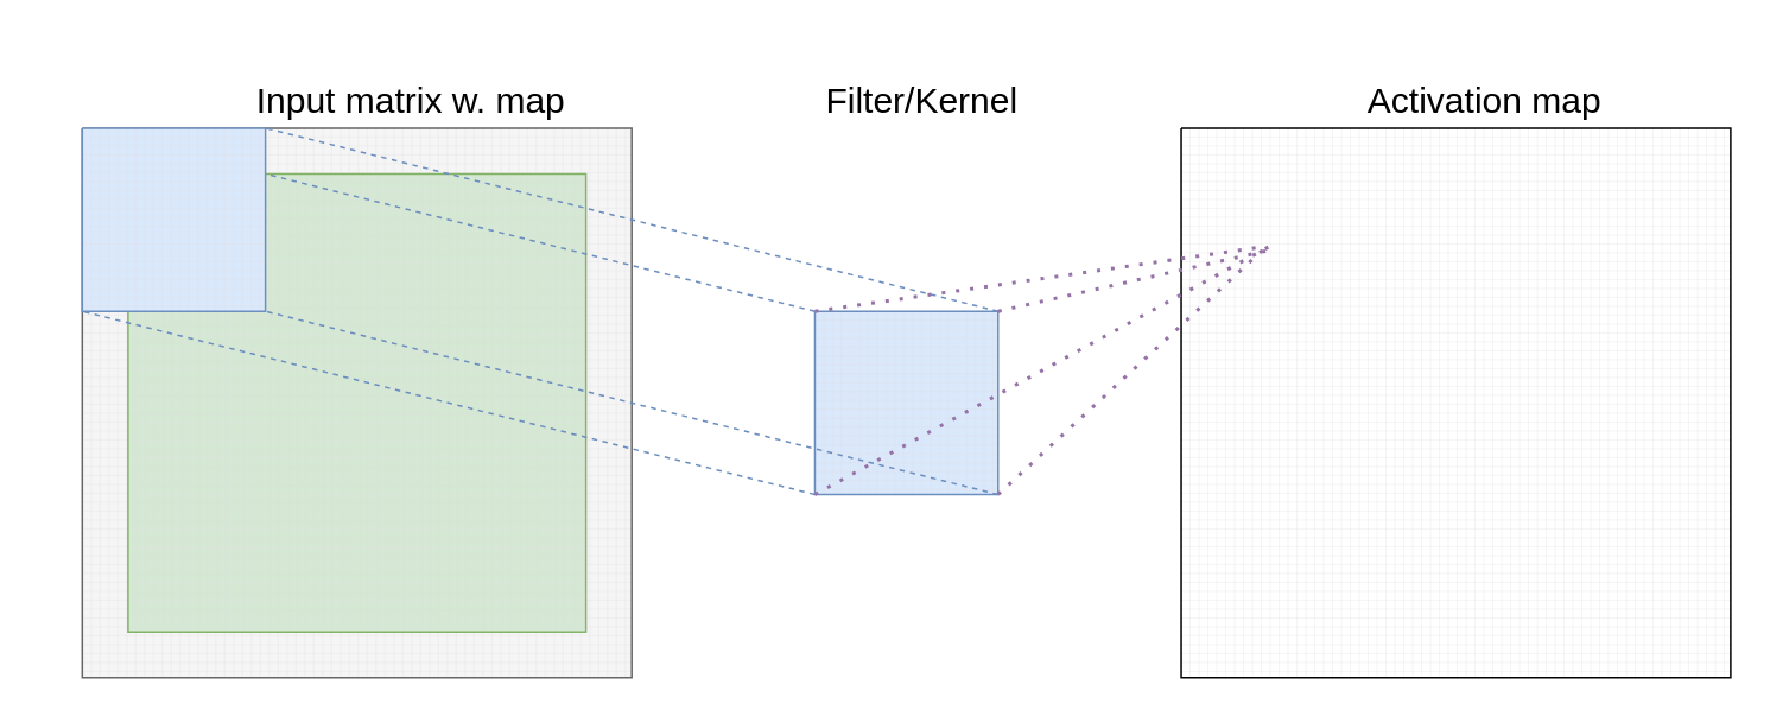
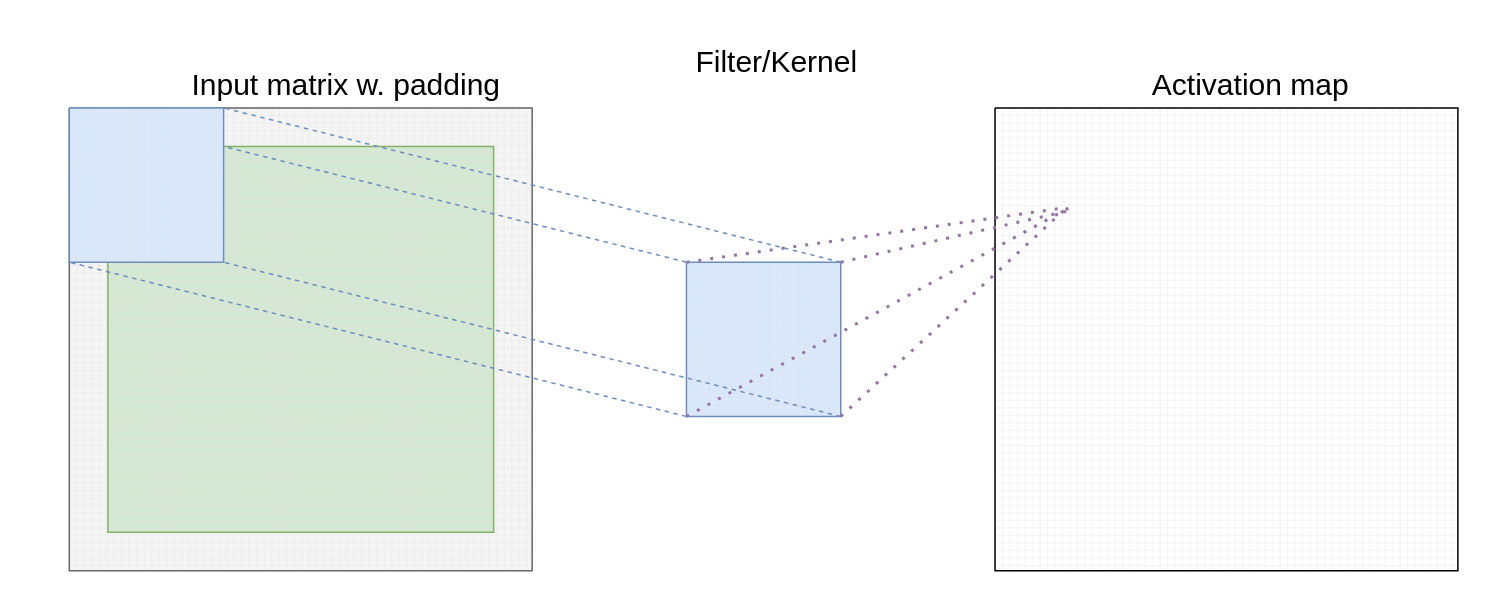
  <mxCell id="0" />
  <mxCell id="1" parent="0" />
  <mxCell id="2" value="" style="group" parent="1" vertex="1" connectable="0"><mxGeometry x="20" y="20" width="951.43" height="360" as="geometry" /></mxCell>
  <mxCell id="3" value="" style="verticalLabelPosition=bottom;verticalAlign=top;html=1;shape=mxgraph.basic.patternFillRect;fillStyle=grid;step=5;fillStrokeWidth=0.2;fillStrokeColor=#dddddd;direction=east;shadow=0;" parent="2" vertex="1"><mxGeometry x="51.429" y="77.143" width="257.143" height="257.143" as="geometry" /></mxCell>
  <mxCell id="4" value="" style="verticalLabelPosition=bottom;verticalAlign=top;html=1;shape=mxgraph.basic.patternFillRect;fillStyle=grid;step=5;fillStrokeWidth=0.2;fillStrokeColor=#dddddd;direction=east;fillColor=#f5f5f5;strokeColor=#666666;fontColor=#333333;shadow=0;" parent="2" vertex="1"><mxGeometry x="25.714" y="51.429" width="308.572" height="308.571" as="geometry" /></mxCell>
  <mxCell id="5" value="" style="verticalLabelPosition=bottom;verticalAlign=top;html=1;shape=mxgraph.basic.patternFillRect;fillStyle=grid;step=5;fillStrokeWidth=0.2;fillStrokeColor=#dddddd;direction=east;shadow=0;" parent="2" vertex="1"><mxGeometry x="642.858" y="51.429" width="308.572" height="308.571" as="geometry" /></mxCell>
- <mxCell id="6" value="&lt;font style=&quot;font-size: 20px&quot;&gt;Input matrix w. map&lt;/font&gt;" style="text;html=1;align=center;verticalAlign=middle;resizable=0;points=[];autosize=1;shadow=0;" parent="2" vertex="1"><mxGeometry x="100.465" y="25.116" width="220" height="20" as="geometry" /></mxCell>
- <mxCell id="7" value="&lt;font style=&quot;font-size: 20px&quot;&gt;Filter/Kernel&lt;/font&gt;" style="text;html=1;align=center;verticalAlign=middle;resizable=0;points=[];autosize=1;shadow=0;" parent="2" vertex="1"><mxGeometry x="437.145" y="25.116" width="120" height="20" as="geometry" /></mxCell>
+ <mxCell id="6" value="&lt;font style=&quot;font-size: 20px&quot;&gt;Input matrix w. padding&lt;/font&gt;" style="text;html=1;align=center;verticalAlign=middle;resizable=0;points=[];autosize=1;shadow=0;" parent="2" vertex="1"><mxGeometry x="100.465" y="25.116" width="220" height="20" as="geometry" /></mxCell>
+ <mxCell id="7" value="&lt;font style=&quot;font-size: 20px&quot;&gt;Filter/Kernel&lt;/font&gt;" style="text;html=1;align=center;verticalAlign=middle;resizable=0;points=[];autosize=1;shadow=0;" parent="2" vertex="1"><mxGeometry x="437.145" y="10.116" width="120" height="20" as="geometry" /></mxCell>
  <mxCell id="8" value="&lt;font style=&quot;font-size: 20px&quot;&gt;&lt;font style=&quot;font-size: 20px&quot;&gt;Activation&lt;/font&gt; map&lt;/font&gt;" style="text;html=1;align=center;verticalAlign=middle;resizable=0;points=[];autosize=1;shadow=0;" parent="2" vertex="1"><mxGeometry x="738.488" y="25.116" width="150" height="20" as="geometry" /></mxCell>
  <mxCell id="9" value="" style="verticalLabelPosition=bottom;verticalAlign=top;html=1;shape=mxgraph.basic.patternFillRect;fillStyle=grid;step=5;fillStrokeWidth=0.2;fillStrokeColor=#dddddd;direction=east;fillColor=#d5e8d4;strokeColor=#82b366;shadow=0;" parent="2" vertex="1"><mxGeometry x="51.429" y="77.143" width="257.143" height="257.143" as="geometry" /></mxCell>
  <mxCell id="10" value="" style="verticalLabelPosition=bottom;verticalAlign=top;html=1;shape=mxgraph.basic.patternFillRect;fillStyle=grid;step=5;fillStrokeWidth=0.2;fillStrokeColor=#dddddd;direction=east;fillColor=#dae8fc;strokeColor=#6c8ebf;shadow=0;" parent="2" vertex="1"><mxGeometry x="437.144" y="154.286" width="102.857" height="102.857" as="geometry" /></mxCell>
  <mxCell id="11" value="" style="endArrow=none;dashed=1;html=1;fillColor=#dae8fc;strokeColor=#6c8ebf;entryX=0;entryY=0;entryDx=0;entryDy=0;entryPerimeter=0;exitX=0;exitY=0;exitDx=0;exitDy=0;exitPerimeter=0;shadow=0;" parent="2" source="10" target="15" edge="1"><mxGeometry width="50" height="50" relative="1" as="geometry"><mxPoint x="308.572" y="154.286" as="sourcePoint" /><mxPoint x="437.144" y="25.714" as="targetPoint" /></mxGeometry></mxCell>
  <mxCell id="12" value="" style="endArrow=none;dashed=1;html=1;fillColor=#dae8fc;strokeColor=#6c8ebf;entryX=0;entryY=1;entryDx=0;entryDy=0;entryPerimeter=0;exitX=0;exitY=1;exitDx=0;exitDy=0;exitPerimeter=0;shadow=0;" parent="2" source="10" target="15" edge="1"><mxGeometry width="50" height="50" relative="1" as="geometry"><mxPoint x="360.001" y="102.857" as="sourcePoint" /><mxPoint x="231.429" y="257.143" as="targetPoint" /></mxGeometry></mxCell>
  <mxCell id="13" value="" style="endArrow=none;dashed=1;html=1;fillColor=#dae8fc;strokeColor=#6c8ebf;entryX=1;entryY=0;entryDx=0;entryDy=0;entryPerimeter=0;exitX=1;exitY=0;exitDx=0;exitDy=0;exitPerimeter=0;shadow=0;" parent="2" source="10" target="15" edge="1"><mxGeometry width="50" height="50" relative="1" as="geometry"><mxPoint x="385.715" y="128.571" as="sourcePoint" /><mxPoint x="257.143" y="282.857" as="targetPoint" /></mxGeometry></mxCell>
  <mxCell id="14" value="" style="endArrow=none;dashed=1;html=1;fillColor=#dae8fc;strokeColor=#6c8ebf;entryX=1;entryY=1;entryDx=0;entryDy=0;entryPerimeter=0;exitX=1;exitY=1;exitDx=0;exitDy=0;exitPerimeter=0;shadow=0;" parent="2" source="10" target="15" edge="1"><mxGeometry width="50" height="50" relative="1" as="geometry"><mxPoint x="437.144" y="180" as="sourcePoint" /><mxPoint x="308.572" y="334.286" as="targetPoint" /></mxGeometry></mxCell>
  <mxCell id="15" value="" style="verticalLabelPosition=bottom;verticalAlign=top;html=1;shape=mxgraph.basic.patternFillRect;fillStyle=grid;step=5;fillStrokeWidth=0.2;fillStrokeColor=#dddddd;fillColor=#dae8fc;strokeColor=#6c8ebf;direction=east;shadow=0;" parent="2" vertex="1"><mxGeometry x="25.714" y="51.429" width="102.857" height="102.857" as="geometry" /></mxCell>
  <mxCell id="16" value="" style="endArrow=none;dashed=1;html=1;dashPattern=1 3;strokeWidth=2;fillColor=#e1d5e7;strokeColor=#9673a6;entryX=0.161;entryY=0.222;entryDx=0;entryDy=0;entryPerimeter=0;shadow=0;" parent="2" target="5" edge="1"><mxGeometry width="50" height="50" relative="1" as="geometry"><mxPoint x="540.001" y="154.286" as="sourcePoint" /><mxPoint x="565.715" y="154.286" as="targetPoint" /></mxGeometry></mxCell>
  <mxCell id="17" value="" style="endArrow=none;dashed=1;html=1;dashPattern=1 3;strokeWidth=2;fillColor=#e1d5e7;strokeColor=#9673a6;entryX=0.148;entryY=0.222;entryDx=0;entryDy=0;entryPerimeter=0;exitX=1;exitY=1;exitDx=0;exitDy=0;exitPerimeter=0;shadow=0;" parent="2" source="10" target="5" edge="1"><mxGeometry width="50" height="50" relative="1" as="geometry"><mxPoint x="565.715" y="180" as="sourcePoint" /><mxPoint x="668.572" y="77.143" as="targetPoint" /></mxGeometry></mxCell>
  <mxCell id="18" value="" style="endArrow=none;dashed=1;html=1;dashPattern=1 3;strokeWidth=2;fillColor=#e1d5e7;strokeColor=#9673a6;entryX=0.165;entryY=0.213;entryDx=0;entryDy=0;entryPerimeter=0;exitX=0;exitY=1;exitDx=0;exitDy=0;exitPerimeter=0;shadow=0;" parent="2" source="10" target="5" edge="1"><mxGeometry width="50" height="50" relative="1" as="geometry"><mxPoint x="565.715" y="282.857" as="sourcePoint" /><mxPoint x="694.287" y="102.857" as="targetPoint" /></mxGeometry></mxCell>
  <mxCell id="19" value="" style="endArrow=none;dashed=1;html=1;dashPattern=1 3;strokeWidth=2;fillColor=#e1d5e7;strokeColor=#9673a6;entryX=0.142;entryY=0.217;entryDx=0;entryDy=0;entryPerimeter=0;exitX=0;exitY=0;exitDx=0;exitDy=0;exitPerimeter=0;shadow=0;" parent="2" source="10" target="5" edge="1"><mxGeometry width="50" height="50" relative="1" as="geometry"><mxPoint x="462.858" y="282.857" as="sourcePoint" /><mxPoint x="720.001" y="128.571" as="targetPoint" /></mxGeometry></mxCell>
